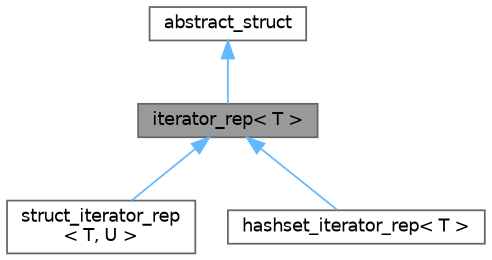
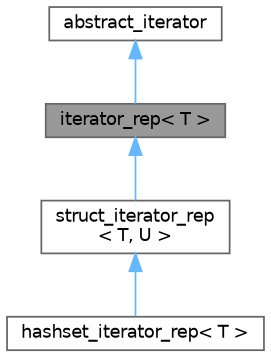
  digraph {
    node [color=gray40 fillcolor=white fontname=Helvetica fontsize=10 shape=box style=filled]
    edge [color=steelblue1 dir=back fontname=Helvetica fontsize=10 labelfontname=Helvetica labelfontsize=10 style=solid]
    n1 [fillcolor=grey60 fontcolor=black height=0.2 label="iterator_rep\< T \>" width=0.4]
    n2 [height=0.2 label="struct_iterator_rep\l\< T, U \>" width=0.4]
    n3 [height=0.2 label="hashset_iterator_rep\< T \>" width=0.4]
-   n4 [height=0.2 label=abstract_struct width=0.4]
+   n4 [height=0.2 label=abstract_iterator width=0.4]
    n1 -> n2
-   n1 -> n3
+   n2 -> n3
    n4 -> n1
  }
